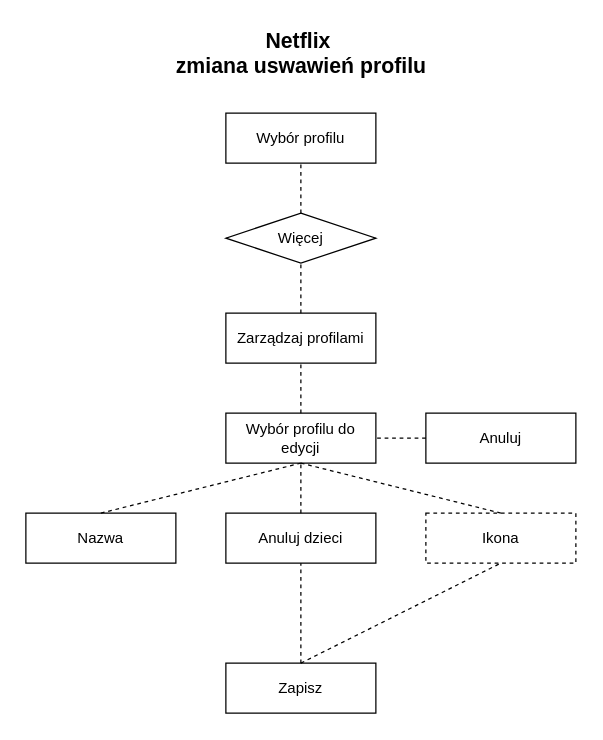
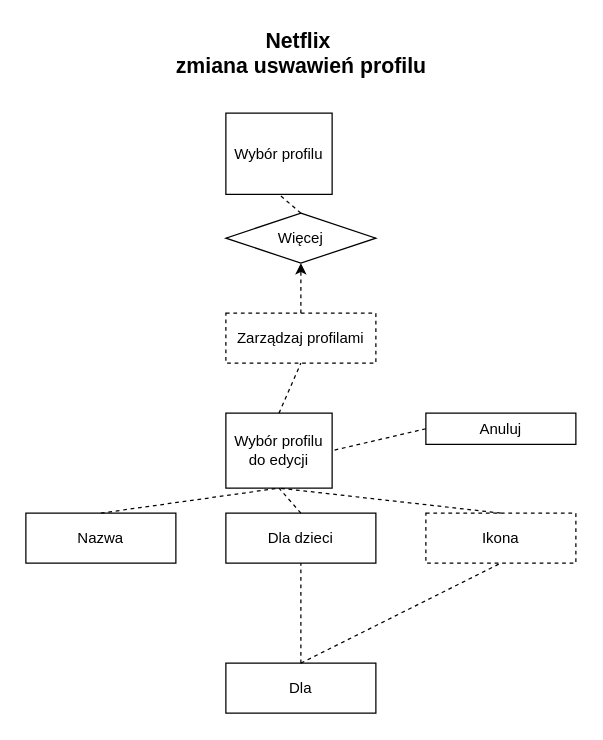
  <mxCell id="0" />
  <mxCell id="1" parent="0" />
  <mxCell id="2" value="&lt;b&gt;&lt;font style=&quot;font-size: 17px&quot;&gt;Netflix&amp;nbsp;&lt;br&gt;zmiana uswawień profilu&lt;br&gt;&lt;/font&gt;&lt;/b&gt;" style="text;html=1;resizable=0;points=[];autosize=1;align=center;verticalAlign=top;spacingTop=-4;" vertex="1" parent="1"><mxGeometry x="130" y="20" width="220" height="30" as="geometry" /></mxCell>
- <mxCell id="3" value="Wybór profilu" style="rounded=0;whiteSpace=wrap;html=1;" vertex="1" parent="1"><mxGeometry x="180" y="90" width="120" height="40" as="geometry" /></mxCell>
+ <mxCell id="3" value="Wybór profilu" style="rounded=0;whiteSpace=wrap;html=1;" vertex="1" parent="1"><mxGeometry x="180" y="90" width="85" height="65" as="geometry" /></mxCell>
  <mxCell id="4" value="Więcej" style="rhombus;whiteSpace=wrap;html=1;" vertex="1" parent="1"><mxGeometry x="180" y="170" width="120" height="40" as="geometry" /></mxCell>
- <mxCell id="5" value="Zarządzaj profilami" style="rounded=0;whiteSpace=wrap;html=1;" vertex="1" parent="1"><mxGeometry x="180" y="250" width="120" height="40" as="geometry" /></mxCell>
- <mxCell id="6" value="Wybór profilu do edycji" style="rounded=0;whiteSpace=wrap;html=1;" vertex="1" parent="1"><mxGeometry x="180" y="330" width="120" height="40" as="geometry" /></mxCell>
+ <mxCell id="5" value="Zarządzaj profilami" style="rounded=0;whiteSpace=wrap;html=1;dashed=1;" vertex="1" parent="1"><mxGeometry x="180" y="250" width="120" height="40" as="geometry" /></mxCell>
+ <mxCell id="6" value="Wybór profilu do edycji" style="rounded=0;whiteSpace=wrap;html=1;" vertex="1" parent="1"><mxGeometry x="180" y="330" width="85" height="60" as="geometry" /></mxCell>
  <mxCell id="7" value="Nazwa" style="rounded=0;whiteSpace=wrap;html=1;" vertex="1" parent="1"><mxGeometry x="20" y="410" width="120" height="40" as="geometry" /></mxCell>
- <mxCell id="8" value="Anuluj dzieci" style="rounded=0;whiteSpace=wrap;html=1;" vertex="1" parent="1"><mxGeometry x="180" y="410" width="120" height="40" as="geometry" /></mxCell>
+ <mxCell id="8" value="Dla dzieci" style="rounded=0;whiteSpace=wrap;html=1;" vertex="1" parent="1"><mxGeometry x="180" y="410" width="120" height="40" as="geometry" /></mxCell>
  <mxCell id="9" value="Ikona" style="rounded=0;whiteSpace=wrap;html=1;dashed=1;" vertex="1" parent="1"><mxGeometry x="340" y="410" width="120" height="40" as="geometry" /></mxCell>
- <mxCell id="10" value="Anuluj" style="rounded=0;whiteSpace=wrap;html=1;" vertex="1" parent="1"><mxGeometry x="340" y="330" width="120" height="40" as="geometry" /></mxCell>
- <mxCell id="11" value="Zapisz" style="rounded=0;whiteSpace=wrap;html=1;" vertex="1" parent="1"><mxGeometry x="180" y="530" width="120" height="40" as="geometry" /></mxCell>
+ <mxCell id="10" value="Anuluj" style="rounded=0;whiteSpace=wrap;html=1;" vertex="1" parent="1"><mxGeometry x="340" y="330" width="120" height="25" as="geometry" /></mxCell>
+ <mxCell id="11" value="Dla" style="rounded=0;whiteSpace=wrap;html=1;" vertex="1" parent="1"><mxGeometry x="180" y="530" width="120" height="40" as="geometry" /></mxCell>
  <mxCell id="12" value="" style="endArrow=none;dashed=1;html=1;entryX=0.5;entryY=1;entryDx=0;entryDy=0;exitX=0.5;exitY=0;exitDx=0;exitDy=0;" edge="1" parent="1" source="4" target="3"><mxGeometry width="50" height="50" relative="1" as="geometry"><mxPoint x="20" y="640" as="sourcePoint" /><mxPoint x="70" y="590" as="targetPoint" /></mxGeometry></mxCell>
- <mxCell id="13" value="" style="endArrow=none;dashed=1;html=1;entryX=0.5;entryY=1;entryDx=0;entryDy=0;exitX=0.5;exitY=0;exitDx=0;exitDy=0;" edge="1" parent="1" source="5" target="4"><mxGeometry width="50" height="50" relative="1" as="geometry"><mxPoint x="20" y="640" as="sourcePoint" /><mxPoint x="70" y="590" as="targetPoint" /></mxGeometry></mxCell>
+ <mxCell id="13" value="" style="endArrow=classic;dashed=1;html=1;entryX=0.5;entryY=1;entryDx=0;entryDy=0;exitX=0.5;exitY=0;exitDx=0;exitDy=0;" edge="1" parent="1" source="5" target="4"><mxGeometry width="50" height="50" relative="1" as="geometry"><mxPoint x="20" y="640" as="sourcePoint" /><mxPoint x="70" y="590" as="targetPoint" /></mxGeometry></mxCell>
  <mxCell id="14" value="" style="endArrow=none;dashed=1;html=1;entryX=0.5;entryY=1;entryDx=0;entryDy=0;exitX=0.5;exitY=0;exitDx=0;exitDy=0;" edge="1" parent="1" source="6" target="5"><mxGeometry width="50" height="50" relative="1" as="geometry"><mxPoint x="20" y="640" as="sourcePoint" /><mxPoint x="70" y="590" as="targetPoint" /></mxGeometry></mxCell>
  <mxCell id="15" value="" style="endArrow=none;dashed=1;html=1;entryX=0.5;entryY=1;entryDx=0;entryDy=0;exitX=0.5;exitY=0;exitDx=0;exitDy=0;" edge="1" parent="1" source="7" target="6"><mxGeometry width="50" height="50" relative="1" as="geometry"><mxPoint x="20" y="640" as="sourcePoint" /><mxPoint x="70" y="590" as="targetPoint" /></mxGeometry></mxCell>
  <mxCell id="16" value="" style="endArrow=none;dashed=1;html=1;entryX=0.5;entryY=1;entryDx=0;entryDy=0;exitX=0.5;exitY=0;exitDx=0;exitDy=0;" edge="1" parent="1" source="8" target="6"><mxGeometry width="50" height="50" relative="1" as="geometry"><mxPoint x="20" y="640" as="sourcePoint" /><mxPoint x="70" y="590" as="targetPoint" /></mxGeometry></mxCell>
  <mxCell id="17" value="" style="endArrow=none;dashed=1;html=1;entryX=0.5;entryY=1;entryDx=0;entryDy=0;exitX=0.5;exitY=0;exitDx=0;exitDy=0;" edge="1" parent="1" source="9" target="6"><mxGeometry width="50" height="50" relative="1" as="geometry"><mxPoint x="20" y="640" as="sourcePoint" /><mxPoint x="70" y="590" as="targetPoint" /></mxGeometry></mxCell>
  <mxCell id="18" value="" style="endArrow=none;dashed=1;html=1;entryX=0.5;entryY=1;entryDx=0;entryDy=0;exitX=0.5;exitY=0;exitDx=0;exitDy=0;" edge="1" parent="1" source="11" target="8"><mxGeometry width="50" height="50" relative="1" as="geometry"><mxPoint x="-60" y="640" as="sourcePoint" /><mxPoint x="-10" y="590" as="targetPoint" /></mxGeometry></mxCell>
  <mxCell id="19" value="" style="endArrow=none;dashed=1;html=1;entryX=0.5;entryY=1;entryDx=0;entryDy=0;exitX=0.5;exitY=0;exitDx=0;exitDy=0;" edge="1" parent="1" source="11" target="9"><mxGeometry width="50" height="50" relative="1" as="geometry"><mxPoint x="-60" y="640" as="sourcePoint" /><mxPoint x="-10" y="590" as="targetPoint" /></mxGeometry></mxCell>
  <mxCell id="20" value="" style="endArrow=none;dashed=1;html=1;entryX=1;entryY=0.5;entryDx=0;entryDy=0;exitX=0;exitY=0.5;exitDx=0;exitDy=0;" edge="1" parent="1" source="10" target="6"><mxGeometry width="50" height="50" relative="1" as="geometry"><mxPoint x="20" y="640" as="sourcePoint" /><mxPoint x="70" y="590" as="targetPoint" /></mxGeometry></mxCell>
